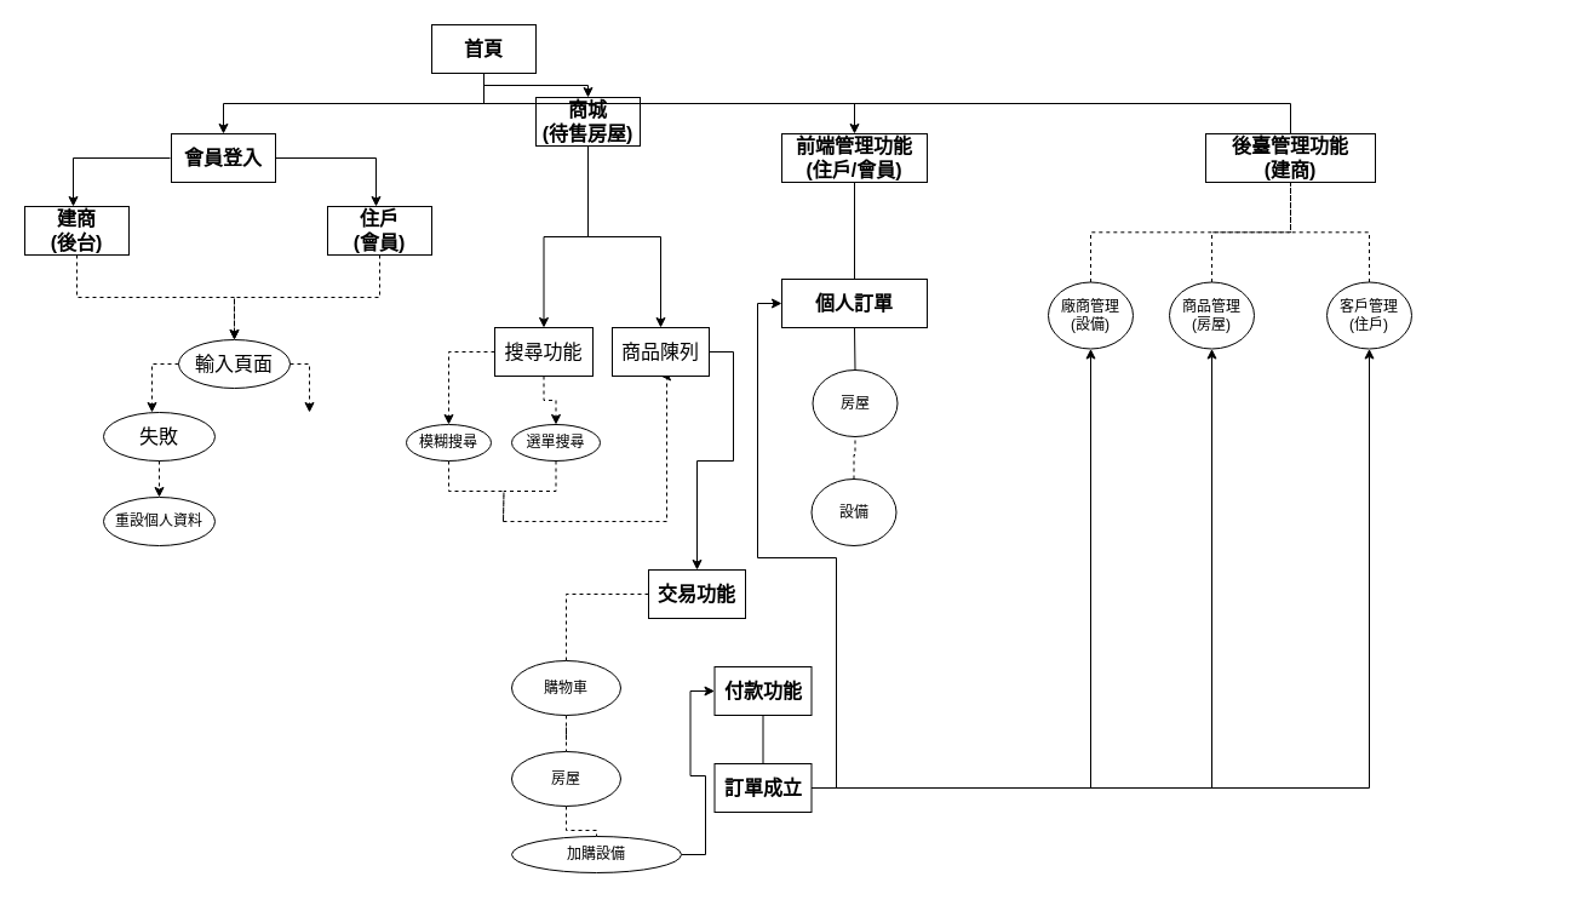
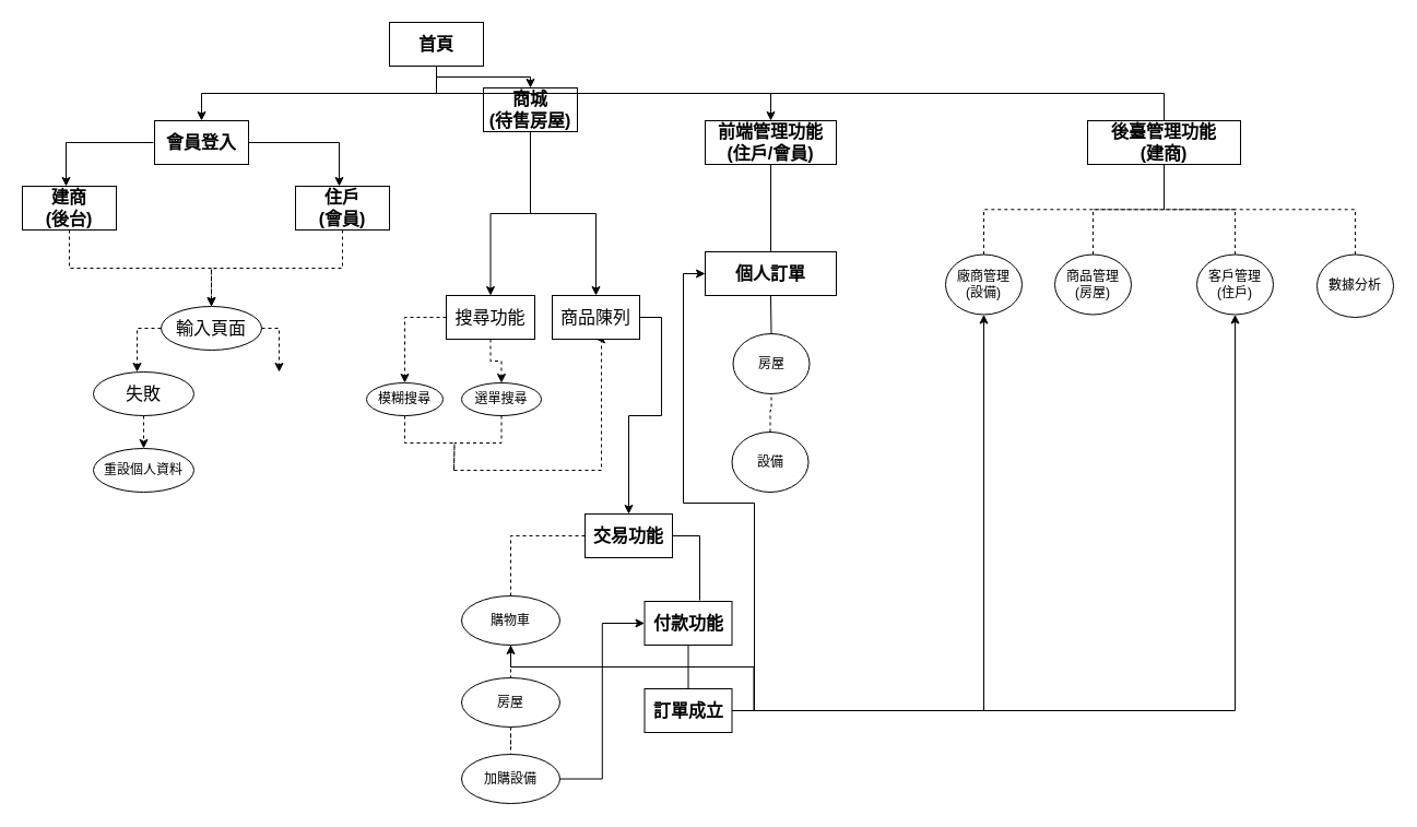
  <mxCell id="0" />
  <mxCell id="1" parent="0" />
  <mxCell id="2" value="首頁" style="rounded=0;whiteSpace=wrap;html=1;fontSize=16;fontStyle=1" vertex="1" parent="1"><mxGeometry x="356" y="20" width="86" height="40" as="geometry" /></mxCell>
  <mxCell id="3" value="會員登入" style="rounded=0;whiteSpace=wrap;html=1;fontSize=16;fontStyle=1" vertex="1" parent="1"><mxGeometry x="141" y="110" width="86" height="40" as="geometry" /></mxCell>
  <mxCell id="4" value="" style="edgeStyle=segmentEdgeStyle;endArrow=classic;html=1;rounded=0;fontSize=16;" edge="1" parent="1"><mxGeometry width="50" height="50" relative="1" as="geometry"><mxPoint x="140" y="130" as="sourcePoint" /><mxPoint x="60" y="170" as="targetPoint" /></mxGeometry></mxCell>
  <mxCell id="5" value="" style="edgeStyle=segmentEdgeStyle;endArrow=classic;html=1;rounded=0;fontSize=16;exitX=1;exitY=0.5;exitDx=0;exitDy=0;" edge="1" parent="1" source="3"><mxGeometry width="50" height="50" relative="1" as="geometry"><mxPoint x="150" y="140" as="sourcePoint" /><mxPoint x="310" y="170" as="targetPoint" /></mxGeometry></mxCell>
  <mxCell id="6" value="建商&lt;br&gt;(後台)" style="rounded=0;whiteSpace=wrap;html=1;fontSize=16;fontStyle=1" vertex="1" parent="1"><mxGeometry x="20" y="170" width="86" height="40" as="geometry" /></mxCell>
  <mxCell id="7" value="住戶&lt;br&gt;(會員)" style="rounded=0;whiteSpace=wrap;html=1;fontSize=16;fontStyle=1" vertex="1" parent="1"><mxGeometry x="270" y="170" width="86" height="40" as="geometry" /></mxCell>
  <mxCell id="8" value="" style="edgeStyle=elbowEdgeStyle;elbow=vertical;endArrow=classic;html=1;rounded=0;fontSize=16;entryX=0.5;entryY=0;entryDx=0;entryDy=0;" edge="1" parent="1" target="3"><mxGeometry width="50" height="50" relative="1" as="geometry"><mxPoint x="399" y="60" as="sourcePoint" /><mxPoint x="349" y="110" as="targetPoint" /></mxGeometry></mxCell>
  <mxCell id="9" value="" style="edgeStyle=elbowEdgeStyle;elbow=vertical;endArrow=classic;html=1;rounded=0;fontSize=16;entryX=0.5;entryY=0;entryDx=0;entryDy=0;" edge="1" parent="1" target="12"><mxGeometry width="50" height="50" relative="1" as="geometry"><mxPoint x="399" y="60" as="sourcePoint" /><mxPoint x="555" y="110" as="targetPoint" /></mxGeometry></mxCell>
  <mxCell id="10" value="" style="edgeStyle=orthogonalEdgeStyle;rounded=0;orthogonalLoop=1;jettySize=auto;html=1;fontSize=12;" edge="1" parent="1" source="12" target="28"><mxGeometry relative="1" as="geometry" /></mxCell>
  <mxCell id="11" value="" style="edgeStyle=orthogonalEdgeStyle;rounded=0;orthogonalLoop=1;jettySize=auto;html=1;fontSize=12;" edge="1" parent="1" source="12" target="31"><mxGeometry relative="1" as="geometry" /></mxCell>
  <mxCell id="12" value="商城&lt;br&gt;(待售房屋)" style="rounded=0;whiteSpace=wrap;html=1;fontSize=16;fontStyle=1" vertex="1" parent="1"><mxGeometry x="442" y="80" width="86" height="40" as="geometry" /></mxCell>
  <mxCell id="13" value="" style="edgeStyle=elbowEdgeStyle;elbow=vertical;endArrow=classic;html=1;rounded=0;fontSize=16;exitX=0.5;exitY=1;exitDx=0;exitDy=0;" edge="1" parent="1" source="2"><mxGeometry width="50" height="50" relative="1" as="geometry"><mxPoint x="545" y="60" as="sourcePoint" /><mxPoint x="705" y="110" as="targetPoint" /></mxGeometry></mxCell>
  <mxCell id="14" value="" style="edgeStyle=orthogonalEdgeStyle;rounded=0;orthogonalLoop=1;jettySize=auto;html=1;dashed=1;fontSize=12;endArrow=none;endFill=0;" edge="1" parent="1" source="16"><mxGeometry relative="1" as="geometry"><mxPoint x="705" y="260" as="targetPoint" /></mxGeometry></mxCell>
  <mxCell id="15" value="" style="edgeStyle=orthogonalEdgeStyle;rounded=0;orthogonalLoop=1;jettySize=auto;html=1;fontSize=12;endArrow=none;endFill=0;" edge="1" parent="1" source="16" target="42"><mxGeometry relative="1" as="geometry" /></mxCell>
  <mxCell id="16" value="前端管理功能&lt;br&gt;(住戶/會員)" style="rounded=0;whiteSpace=wrap;html=1;fontSize=16;fontStyle=1" vertex="1" parent="1"><mxGeometry x="645" y="110" width="120" height="40" as="geometry" /></mxCell>
  <mxCell id="17" value="" style="group" vertex="1" connectable="0" parent="1"><mxGeometry x="85" y="280" width="222" height="170" as="geometry" /></mxCell>
  <mxCell id="18" value="輸入頁面" style="ellipse;whiteSpace=wrap;html=1;fontSize=16;" vertex="1" parent="17"><mxGeometry x="62" width="92" height="40" as="geometry" /></mxCell>
  <mxCell id="19" value="" style="edgeStyle=segmentEdgeStyle;endArrow=classic;html=1;rounded=0;fontSize=16;exitX=1;exitY=0.5;exitDx=0;exitDy=0;dashed=1;" edge="1" parent="17"><mxGeometry width="50" height="50" relative="1" as="geometry"><mxPoint x="154" y="20" as="sourcePoint" /><mxPoint x="170" y="60" as="targetPoint" /></mxGeometry></mxCell>
  <mxCell id="20" value="" style="edgeStyle=segmentEdgeStyle;endArrow=classic;html=1;rounded=0;fontSize=16;dashed=1;" edge="1" parent="17"><mxGeometry width="50" height="50" relative="1" as="geometry"><mxPoint x="62" y="20" as="sourcePoint" /><mxPoint x="40" y="60" as="targetPoint" /></mxGeometry></mxCell>
  <mxCell id="21" value="失敗" style="ellipse;whiteSpace=wrap;html=1;fontSize=16;" vertex="1" parent="17"><mxGeometry y="60" width="92" height="40" as="geometry" /></mxCell>
  <mxCell id="22" value="" style="endArrow=classic;html=1;rounded=0;fontSize=16;exitX=0.5;exitY=1;exitDx=0;exitDy=0;dashed=1;" edge="1" parent="17" source="21"><mxGeometry width="50" height="50" relative="1" as="geometry"><mxPoint x="50" y="160" as="sourcePoint" /><mxPoint x="46" y="130" as="targetPoint" /></mxGeometry></mxCell>
  <mxCell id="23" value="重設個人資料" style="ellipse;whiteSpace=wrap;html=1;fontSize=12;" vertex="1" parent="17"><mxGeometry y="130" width="92" height="40" as="geometry" /></mxCell>
  <mxCell id="24" value="" style="edgeStyle=elbowEdgeStyle;elbow=vertical;endArrow=classic;html=1;rounded=0;dashed=1;fontSize=12;entryX=0.5;entryY=0;entryDx=0;entryDy=0;exitX=0.5;exitY=1;exitDx=0;exitDy=0;" edge="1" parent="1" source="6" target="18"><mxGeometry width="50" height="50" relative="1" as="geometry"><mxPoint x="141" y="220" as="sourcePoint" /><mxPoint x="191" y="170" as="targetPoint" /></mxGeometry></mxCell>
  <mxCell id="25" value="" style="edgeStyle=elbowEdgeStyle;elbow=vertical;endArrow=classic;html=1;rounded=0;dashed=1;fontSize=12;entryX=0.5;entryY=0;entryDx=0;entryDy=0;exitX=0.5;exitY=1;exitDx=0;exitDy=0;" edge="1" parent="1" source="7" target="18"><mxGeometry width="50" height="50" relative="1" as="geometry"><mxPoint x="307" y="210" as="sourcePoint" /><mxPoint x="195" y="280" as="targetPoint" /></mxGeometry></mxCell>
  <mxCell id="26" style="edgeStyle=orthogonalEdgeStyle;rounded=0;orthogonalLoop=1;jettySize=auto;html=1;exitX=0.5;exitY=1;exitDx=0;exitDy=0;dashed=1;fontSize=12;entryX=0.5;entryY=1;entryDx=0;entryDy=0;" edge="1" parent="1" target="28"><mxGeometry relative="1" as="geometry"><mxPoint x="415" y="430" as="sourcePoint" /><Array as="points"><mxPoint x="550" y="430" /></Array></mxGeometry></mxCell>
  <mxCell id="27" style="edgeStyle=orthogonalEdgeStyle;rounded=0;orthogonalLoop=1;jettySize=auto;html=1;exitX=1;exitY=0.5;exitDx=0;exitDy=0;entryX=0.5;entryY=0;entryDx=0;entryDy=0;fontSize=16;endArrow=classic;endFill=1;" edge="1" parent="1" source="28" target="54"><mxGeometry relative="1" as="geometry"><Array as="points"><mxPoint x="605" y="290" /><mxPoint x="605" y="380" /><mxPoint x="575" y="380" /></Array></mxGeometry></mxCell>
  <mxCell id="28" value="商品陳列" style="whiteSpace=wrap;html=1;fontSize=16;rounded=0;fontStyle=0;" vertex="1" parent="1"><mxGeometry x="505" y="270" width="80" height="40" as="geometry" /></mxCell>
  <mxCell id="29" value="" style="edgeStyle=orthogonalEdgeStyle;rounded=0;orthogonalLoop=1;jettySize=auto;html=1;dashed=1;fontSize=12;" edge="1" parent="1" source="31" target="33"><mxGeometry relative="1" as="geometry" /></mxCell>
  <mxCell id="30" value="" style="edgeStyle=orthogonalEdgeStyle;rounded=0;orthogonalLoop=1;jettySize=auto;html=1;dashed=1;fontSize=12;" edge="1" parent="1" source="31" target="35"><mxGeometry relative="1" as="geometry" /></mxCell>
  <mxCell id="31" value="搜尋功能" style="whiteSpace=wrap;html=1;fontSize=16;rounded=0;fontStyle=0;" vertex="1" parent="1"><mxGeometry x="408" y="270" width="81" height="40" as="geometry" /></mxCell>
  <mxCell id="32" style="edgeStyle=orthogonalEdgeStyle;rounded=0;orthogonalLoop=1;jettySize=auto;html=1;exitX=0.5;exitY=1;exitDx=0;exitDy=0;dashed=1;fontSize=12;endArrow=none;endFill=0;" edge="1" parent="1" source="33"><mxGeometry relative="1" as="geometry"><mxPoint x="415" y="430" as="targetPoint" /></mxGeometry></mxCell>
  <mxCell id="33" value="模糊搜尋" style="ellipse;whiteSpace=wrap;html=1;rounded=0;fontStyle=0;" vertex="1" parent="1"><mxGeometry x="335" y="350" width="70" height="30" as="geometry" /></mxCell>
  <mxCell id="34" style="edgeStyle=orthogonalEdgeStyle;rounded=0;orthogonalLoop=1;jettySize=auto;html=1;exitX=0.5;exitY=1;exitDx=0;exitDy=0;dashed=1;fontSize=12;endArrow=none;endFill=0;" edge="1" parent="1" source="35"><mxGeometry relative="1" as="geometry"><mxPoint x="415" y="430" as="targetPoint" /></mxGeometry></mxCell>
  <mxCell id="35" value="選單搜尋" style="ellipse;whiteSpace=wrap;html=1;rounded=0;fontStyle=0;" vertex="1" parent="1"><mxGeometry x="422" y="350" width="73" height="30" as="geometry" /></mxCell>
  <mxCell id="36" style="edgeStyle=orthogonalEdgeStyle;rounded=0;orthogonalLoop=1;jettySize=auto;html=1;exitX=0.5;exitY=0;exitDx=0;exitDy=0;entryX=0.5;entryY=1;entryDx=0;entryDy=0;fontSize=12;endArrow=none;endFill=0;" edge="1" parent="1" source="37" target="2"><mxGeometry relative="1" as="geometry" /></mxCell>
  <mxCell id="37" value="後臺管理功能&lt;br&gt;(建商)" style="rounded=0;whiteSpace=wrap;html=1;fontSize=16;fontStyle=1" vertex="1" parent="1"><mxGeometry x="995" y="110" width="140" height="40" as="geometry" /></mxCell>
  <mxCell id="38" value="" style="group" vertex="1" connectable="0" parent="1"><mxGeometry x="669.5" y="305" width="71" height="145" as="geometry" /></mxCell>
  <mxCell id="39" value="房屋" style="ellipse;whiteSpace=wrap;html=1;fontSize=12;" vertex="1" parent="38"><mxGeometry x="1" width="70" height="55" as="geometry" /></mxCell>
  <mxCell id="40" value="設備" style="ellipse;whiteSpace=wrap;html=1;fontSize=12;" vertex="1" parent="38"><mxGeometry y="90" width="70" height="55" as="geometry" /></mxCell>
  <mxCell id="41" value="" style="edgeStyle=orthogonalEdgeStyle;rounded=0;orthogonalLoop=1;jettySize=auto;html=1;dashed=1;fontSize=12;endArrow=none;endFill=0;exitX=0.5;exitY=0;exitDx=0;exitDy=0;" edge="1" parent="38" source="40" target="39"><mxGeometry relative="1" as="geometry"><mxPoint x="36" y="75" as="sourcePoint" /></mxGeometry></mxCell>
  <mxCell id="42" value="個人訂單" style="rounded=0;whiteSpace=wrap;html=1;fontSize=16;fontStyle=1" vertex="1" parent="1"><mxGeometry x="645" y="230" width="120" height="40" as="geometry" /></mxCell>
  <mxCell id="43" style="edgeStyle=orthogonalEdgeStyle;rounded=0;orthogonalLoop=1;jettySize=auto;html=1;exitX=0.5;exitY=0;exitDx=0;exitDy=0;entryX=0.5;entryY=1;entryDx=0;entryDy=0;fontSize=12;endArrow=none;endFill=0;" edge="1" parent="1" source="39" target="42"><mxGeometry relative="1" as="geometry" /></mxCell>
  <mxCell id="44" style="edgeStyle=orthogonalEdgeStyle;rounded=0;orthogonalLoop=1;jettySize=auto;html=1;exitX=0.5;exitY=0;exitDx=0;exitDy=0;entryX=0.5;entryY=1;entryDx=0;entryDy=0;dashed=1;fontSize=12;endArrow=none;endFill=0;" edge="1" parent="1" source="45" target="37"><mxGeometry relative="1" as="geometry" /></mxCell>
  <mxCell id="45" value="廠商管理&lt;br&gt;(設備)" style="ellipse;whiteSpace=wrap;html=1;fontSize=12;" vertex="1" parent="1"><mxGeometry x="865" y="232.5" width="70" height="55" as="geometry" /></mxCell>
  <mxCell id="46" style="edgeStyle=orthogonalEdgeStyle;rounded=0;orthogonalLoop=1;jettySize=auto;html=1;exitX=0.5;exitY=0;exitDx=0;exitDy=0;entryX=0.5;entryY=1;entryDx=0;entryDy=0;dashed=1;fontSize=12;endArrow=none;endFill=0;" edge="1" parent="1" source="47" target="37"><mxGeometry relative="1" as="geometry" /></mxCell>
  <mxCell id="47" value="商品管理&lt;br&gt;(房屋)" style="ellipse;whiteSpace=wrap;html=1;fontSize=12;" vertex="1" parent="1"><mxGeometry x="965" y="232.5" width="70" height="55" as="geometry" /></mxCell>
  <mxCell id="48" style="edgeStyle=orthogonalEdgeStyle;rounded=0;orthogonalLoop=1;jettySize=auto;html=1;exitX=0.5;exitY=0;exitDx=0;exitDy=0;entryX=0.5;entryY=1;entryDx=0;entryDy=0;dashed=1;fontSize=12;endArrow=none;endFill=0;" edge="1" parent="1" source="49" target="37"><mxGeometry relative="1" as="geometry" /></mxCell>
  <mxCell id="49" value="客戶管理&lt;br&gt;(住戶)" style="ellipse;whiteSpace=wrap;html=1;fontSize=12;" vertex="1" parent="1"><mxGeometry x="1095" y="232.5" width="70" height="55" as="geometry" /></mxCell>
+ <mxCell id="50" style="edgeStyle=orthogonalEdgeStyle;rounded=0;orthogonalLoop=1;jettySize=auto;html=1;exitX=0.5;exitY=0;exitDx=0;exitDy=0;entryX=0.5;entryY=1;entryDx=0;entryDy=0;dashed=1;fontSize=12;endArrow=none;endFill=0;" edge="1" parent="1" source="51" target="37"><mxGeometry relative="1" as="geometry" /></mxCell>
+ <mxCell id="51" value="數據分析" style="ellipse;whiteSpace=wrap;html=1;fontSize=12;rounded=0;fontStyle=0;" vertex="1" parent="1"><mxGeometry x="1205" y="232.5" width="70" height="57.5" as="geometry" /></mxCell>
  <mxCell id="52" value="" style="edgeStyle=orthogonalEdgeStyle;rounded=0;orthogonalLoop=1;jettySize=auto;html=1;dashed=1;fontSize=16;endArrow=none;endFill=0;" edge="1" parent="1" source="54" target="56"><mxGeometry relative="1" as="geometry" /></mxCell>
+ <mxCell id="53" style="edgeStyle=orthogonalEdgeStyle;rounded=0;orthogonalLoop=1;jettySize=auto;html=1;exitX=1;exitY=0.5;exitDx=0;exitDy=0;entryX=0.631;entryY=-0.025;entryDx=0;entryDy=0;entryPerimeter=0;fontSize=16;endArrow=none;endFill=0;" edge="1" parent="1" source="54" target="62"><mxGeometry relative="1" as="geometry" /></mxCell>
  <mxCell id="54" value="交易功能" style="whiteSpace=wrap;html=1;fontSize=16;rounded=0;fontStyle=1;" vertex="1" parent="1"><mxGeometry x="535" y="470" width="80" height="40" as="geometry" /></mxCell>
  <mxCell id="55" value="" style="edgeStyle=orthogonalEdgeStyle;rounded=0;orthogonalLoop=1;jettySize=auto;html=1;fontSize=16;endArrow=none;endFill=0;dashed=1;" edge="1" parent="1" source="56" target="58"><mxGeometry relative="1" as="geometry" /></mxCell>
  <mxCell id="56" value="購物車" style="ellipse;whiteSpace=wrap;html=1;fontSize=12;rounded=0;fontStyle=0;" vertex="1" parent="1"><mxGeometry x="422" y="545" width="90" height="45" as="geometry" /></mxCell>
  <mxCell id="57" value="" style="edgeStyle=orthogonalEdgeStyle;rounded=0;orthogonalLoop=1;jettySize=auto;html=1;fontSize=16;endArrow=none;endFill=0;dashed=1;" edge="1" parent="1" source="58" target="60"><mxGeometry relative="1" as="geometry" /></mxCell>
  <mxCell id="58" value="房屋" style="ellipse;whiteSpace=wrap;html=1;fontSize=12;rounded=0;fontStyle=0;" vertex="1" parent="1"><mxGeometry x="422" y="620" width="90" height="45" as="geometry" /></mxCell>
  <mxCell id="59" style="edgeStyle=orthogonalEdgeStyle;rounded=0;orthogonalLoop=1;jettySize=auto;html=1;exitX=1;exitY=0.5;exitDx=0;exitDy=0;entryX=0;entryY=0.5;entryDx=0;entryDy=0;fontSize=16;endArrow=classic;endFill=1;" edge="1" parent="1" source="60" target="62"><mxGeometry relative="1" as="geometry" /></mxCell>
- <mxCell id="60" value="加購設備" style="ellipse;whiteSpace=wrap;html=1;fontSize=12;rounded=0;fontStyle=0;" vertex="1" parent="1"><mxGeometry x="422" y="690" width="140" height="30" as="geometry" /></mxCell>
+ <mxCell id="60" value="加購設備" style="ellipse;whiteSpace=wrap;html=1;fontSize=12;rounded=0;fontStyle=0;" vertex="1" parent="1"><mxGeometry x="422" y="690" width="90" height="45" as="geometry" /></mxCell>
  <mxCell id="61" value="" style="edgeStyle=orthogonalEdgeStyle;rounded=0;orthogonalLoop=1;jettySize=auto;html=1;fontSize=16;endArrow=none;endFill=0;" edge="1" parent="1" source="62" target="65"><mxGeometry relative="1" as="geometry" /></mxCell>
  <mxCell id="62" value="付款功能" style="whiteSpace=wrap;html=1;fontSize=16;rounded=0;fontStyle=1;" vertex="1" parent="1"><mxGeometry x="589.5" y="550" width="80" height="40" as="geometry" /></mxCell>
  <mxCell id="63" style="edgeStyle=orthogonalEdgeStyle;rounded=0;orthogonalLoop=1;jettySize=auto;html=1;exitX=1;exitY=0.5;exitDx=0;exitDy=0;entryX=0;entryY=0.5;entryDx=0;entryDy=0;fontSize=16;endArrow=classic;endFill=1;" edge="1" parent="1" source="65" target="42"><mxGeometry relative="1" as="geometry"><Array as="points"><mxPoint x="690" y="650" /><mxPoint x="690" y="460" /><mxPoint x="625" y="460" /><mxPoint x="625" y="250" /></Array></mxGeometry></mxCell>
- <mxCell id="64" style="edgeStyle=orthogonalEdgeStyle;rounded=0;orthogonalLoop=1;jettySize=auto;html=1;exitX=1;exitY=0.5;exitDx=0;exitDy=0;entryX=0.5;entryY=1;entryDx=0;entryDy=0;fontSize=16;endArrow=classic;endFill=1;" edge="1" parent="1" source="65" target="47"><mxGeometry relative="1" as="geometry" /></mxCell>
+ <mxCell id="64" style="edgeStyle=orthogonalEdgeStyle;rounded=0;orthogonalLoop=1;jettySize=auto;html=1;exitX=1;exitY=0.5;exitDx=0;exitDy=0;fontSize=16;endArrow=classic;endFill=1;" edge="1" parent="1" source="65" target="56"><mxGeometry relative="1" as="geometry" /></mxCell>
  <mxCell id="65" value="訂單成立" style="whiteSpace=wrap;html=1;fontSize=16;rounded=0;fontStyle=1;" vertex="1" parent="1"><mxGeometry x="589.5" y="630" width="80" height="40" as="geometry" /></mxCell>
  <mxCell id="66" value="" style="edgeStyle=elbowEdgeStyle;elbow=vertical;endArrow=classic;html=1;rounded=0;fontSize=16;entryX=0.5;entryY=1;entryDx=0;entryDy=0;exitX=1;exitY=0.5;exitDx=0;exitDy=0;" edge="1" parent="1" source="65" target="45"><mxGeometry width="50" height="50" relative="1" as="geometry"><mxPoint x="845" y="460" as="sourcePoint" /><mxPoint x="895" y="410" as="targetPoint" /><Array as="points"><mxPoint x="900" y="650" /></Array></mxGeometry></mxCell>
  <mxCell id="67" value="" style="edgeStyle=elbowEdgeStyle;elbow=vertical;endArrow=classic;html=1;rounded=0;fontSize=16;exitX=1;exitY=0.5;exitDx=0;exitDy=0;entryX=0.5;entryY=1;entryDx=0;entryDy=0;" edge="1" parent="1" target="49"><mxGeometry width="50" height="50" relative="1" as="geometry"><mxPoint x="895" y="650" as="sourcePoint" /><mxPoint x="1135" y="310" as="targetPoint" /><Array as="points"><mxPoint x="1125.5" y="650" /></Array></mxGeometry></mxCell>
